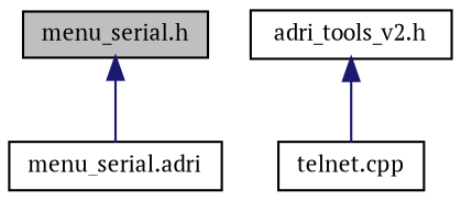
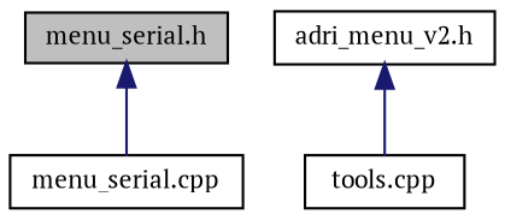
  digraph {
    fontname="PT Serif"
    node [color=black fillcolor=white fontname="PT Serif" fontsize=10 shape=record style=filled]
    edge [color=midnightblue dir=back fontname="PT Serif" fontsize=10 labelfontname=Helvetica labelfontsize=10 style=solid]
    n1 [fillcolor=grey75 fontcolor=black height=0.2 label="menu_serial.h" width=0.4]
-   n2 [height=0.2 label="menu_serial.adri" width=0.4]
-   n3 [height=0.2 label="adri_tools_v2.h" width=0.4]
-   n4 [height=0.2 label="telnet.cpp" width=0.4]
+   n2 [height=0.2 label="menu_serial.cpp" width=0.4]
+   n3 [height=0.2 label="adri_menu_v2.h" width=0.4]
+   n4 [height=0.2 label="tools.cpp" width=0.4]
    n1 -> n2
    n3 -> n4
  }
